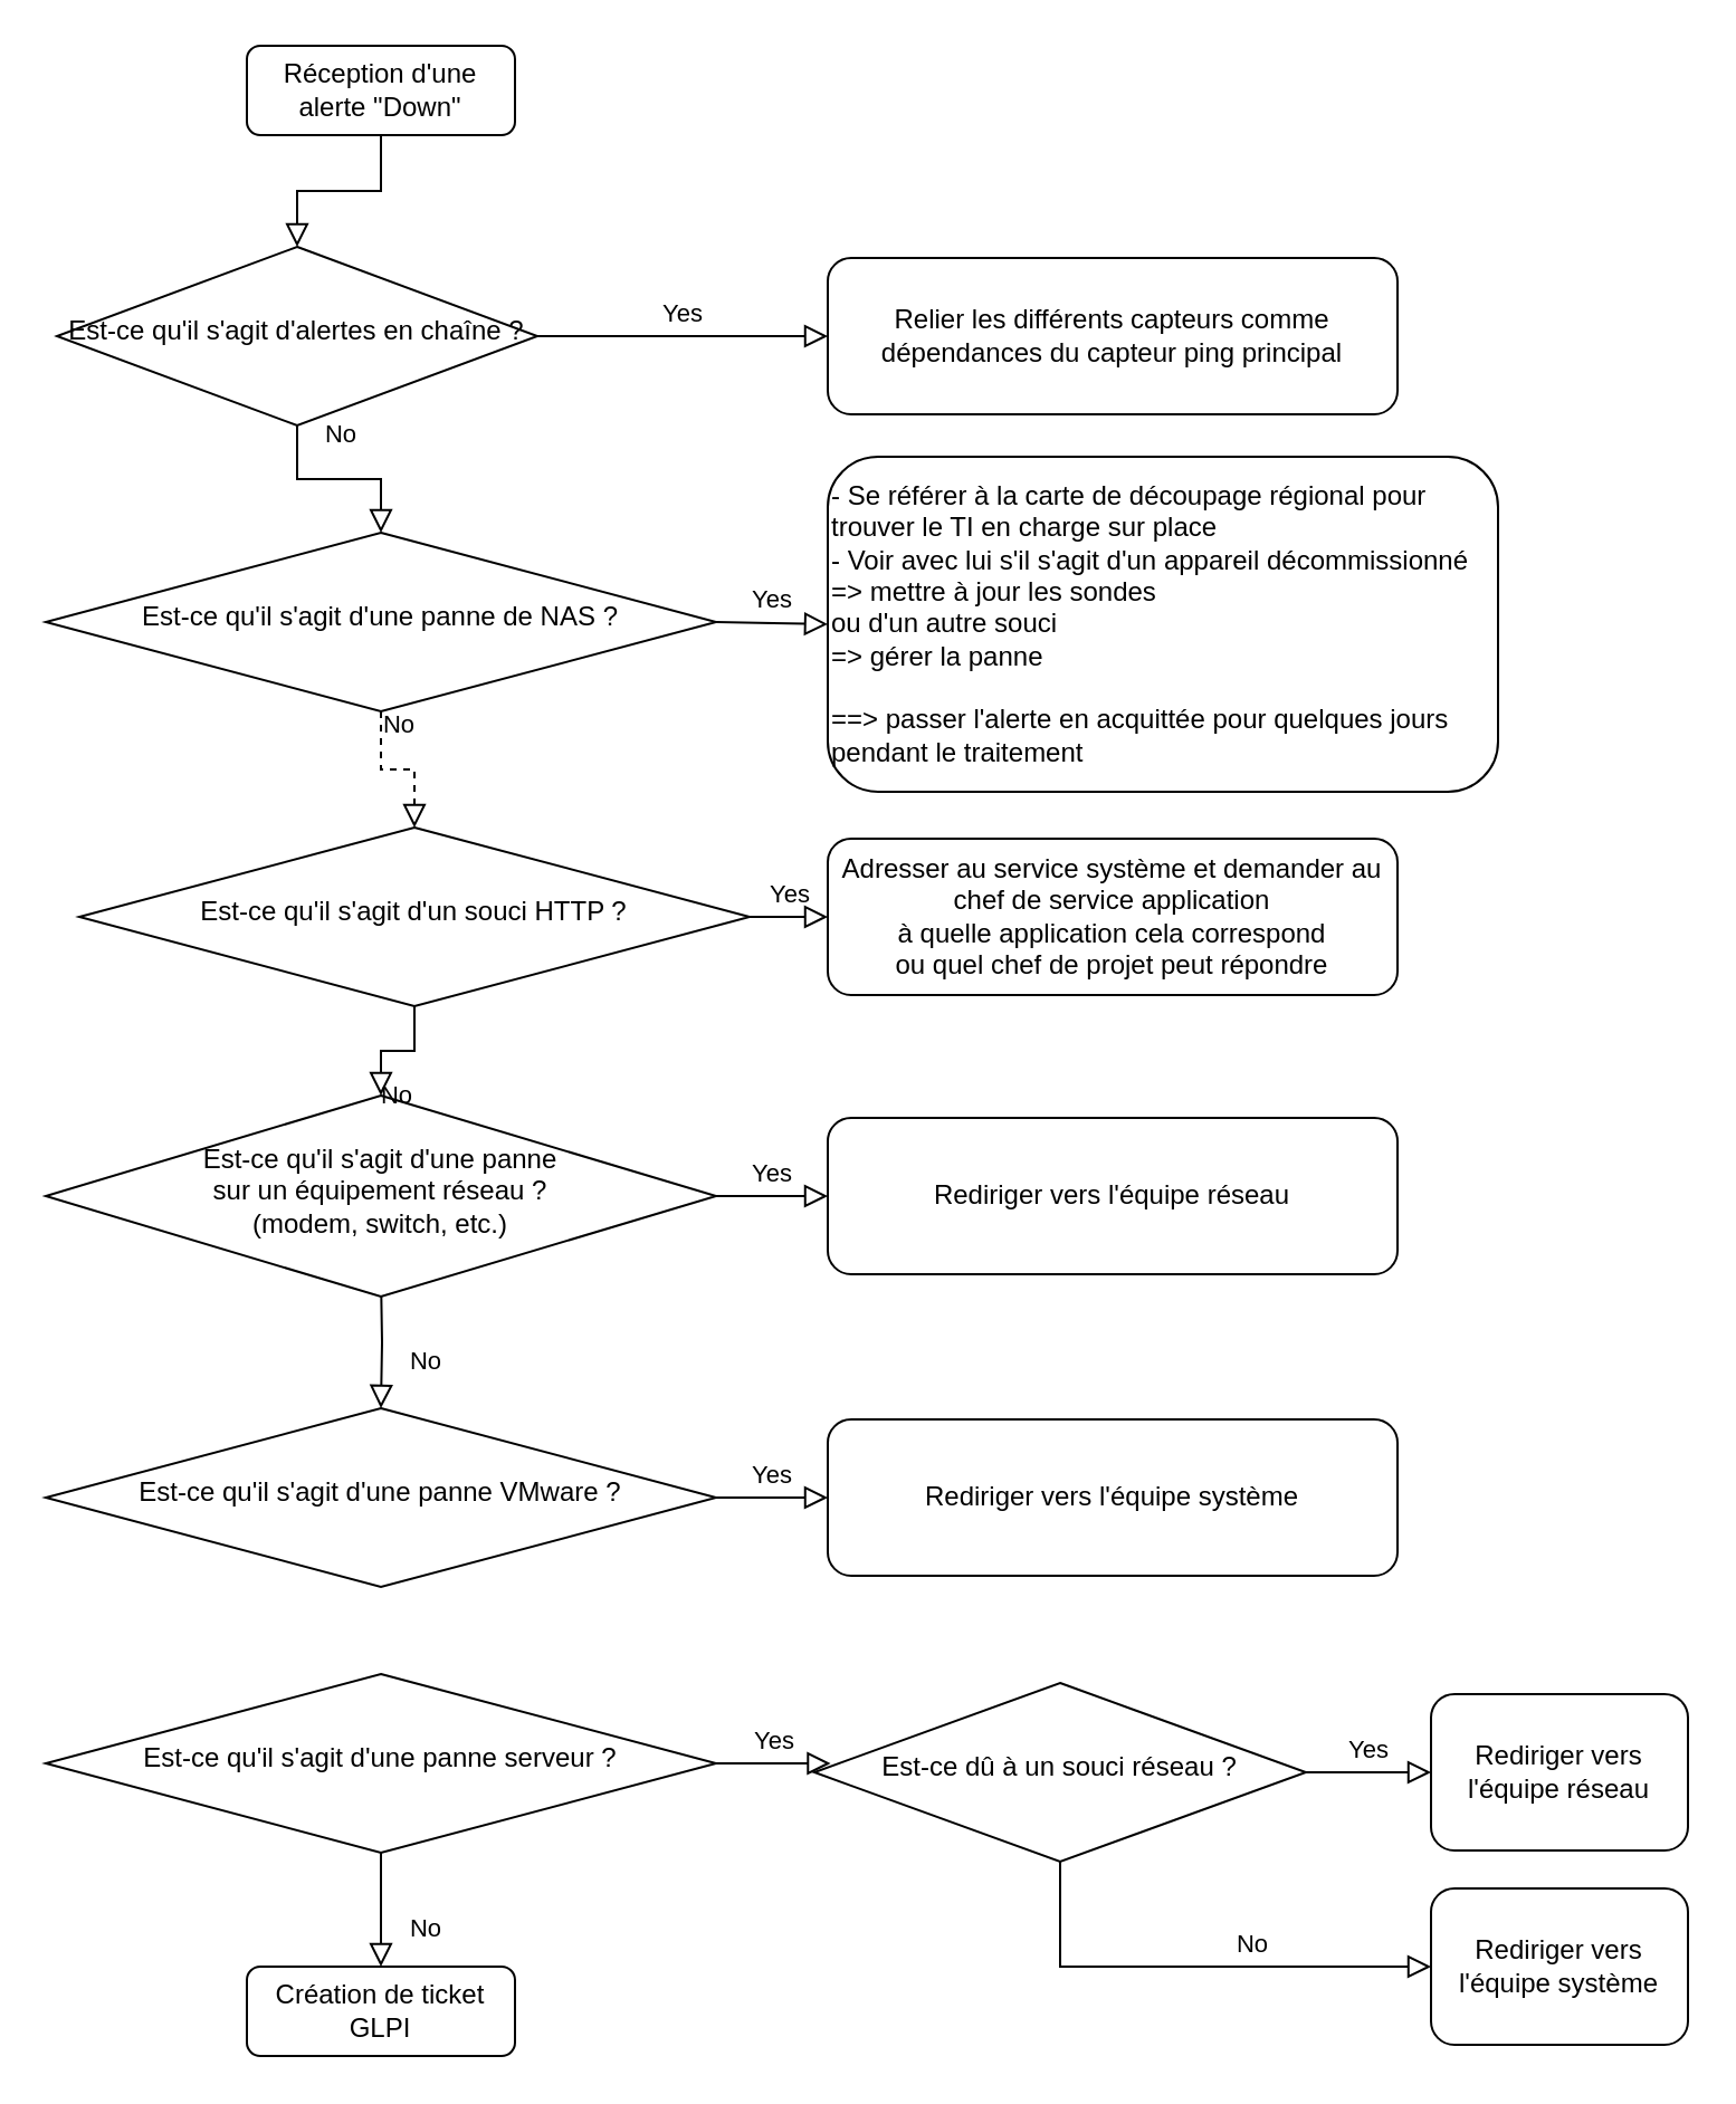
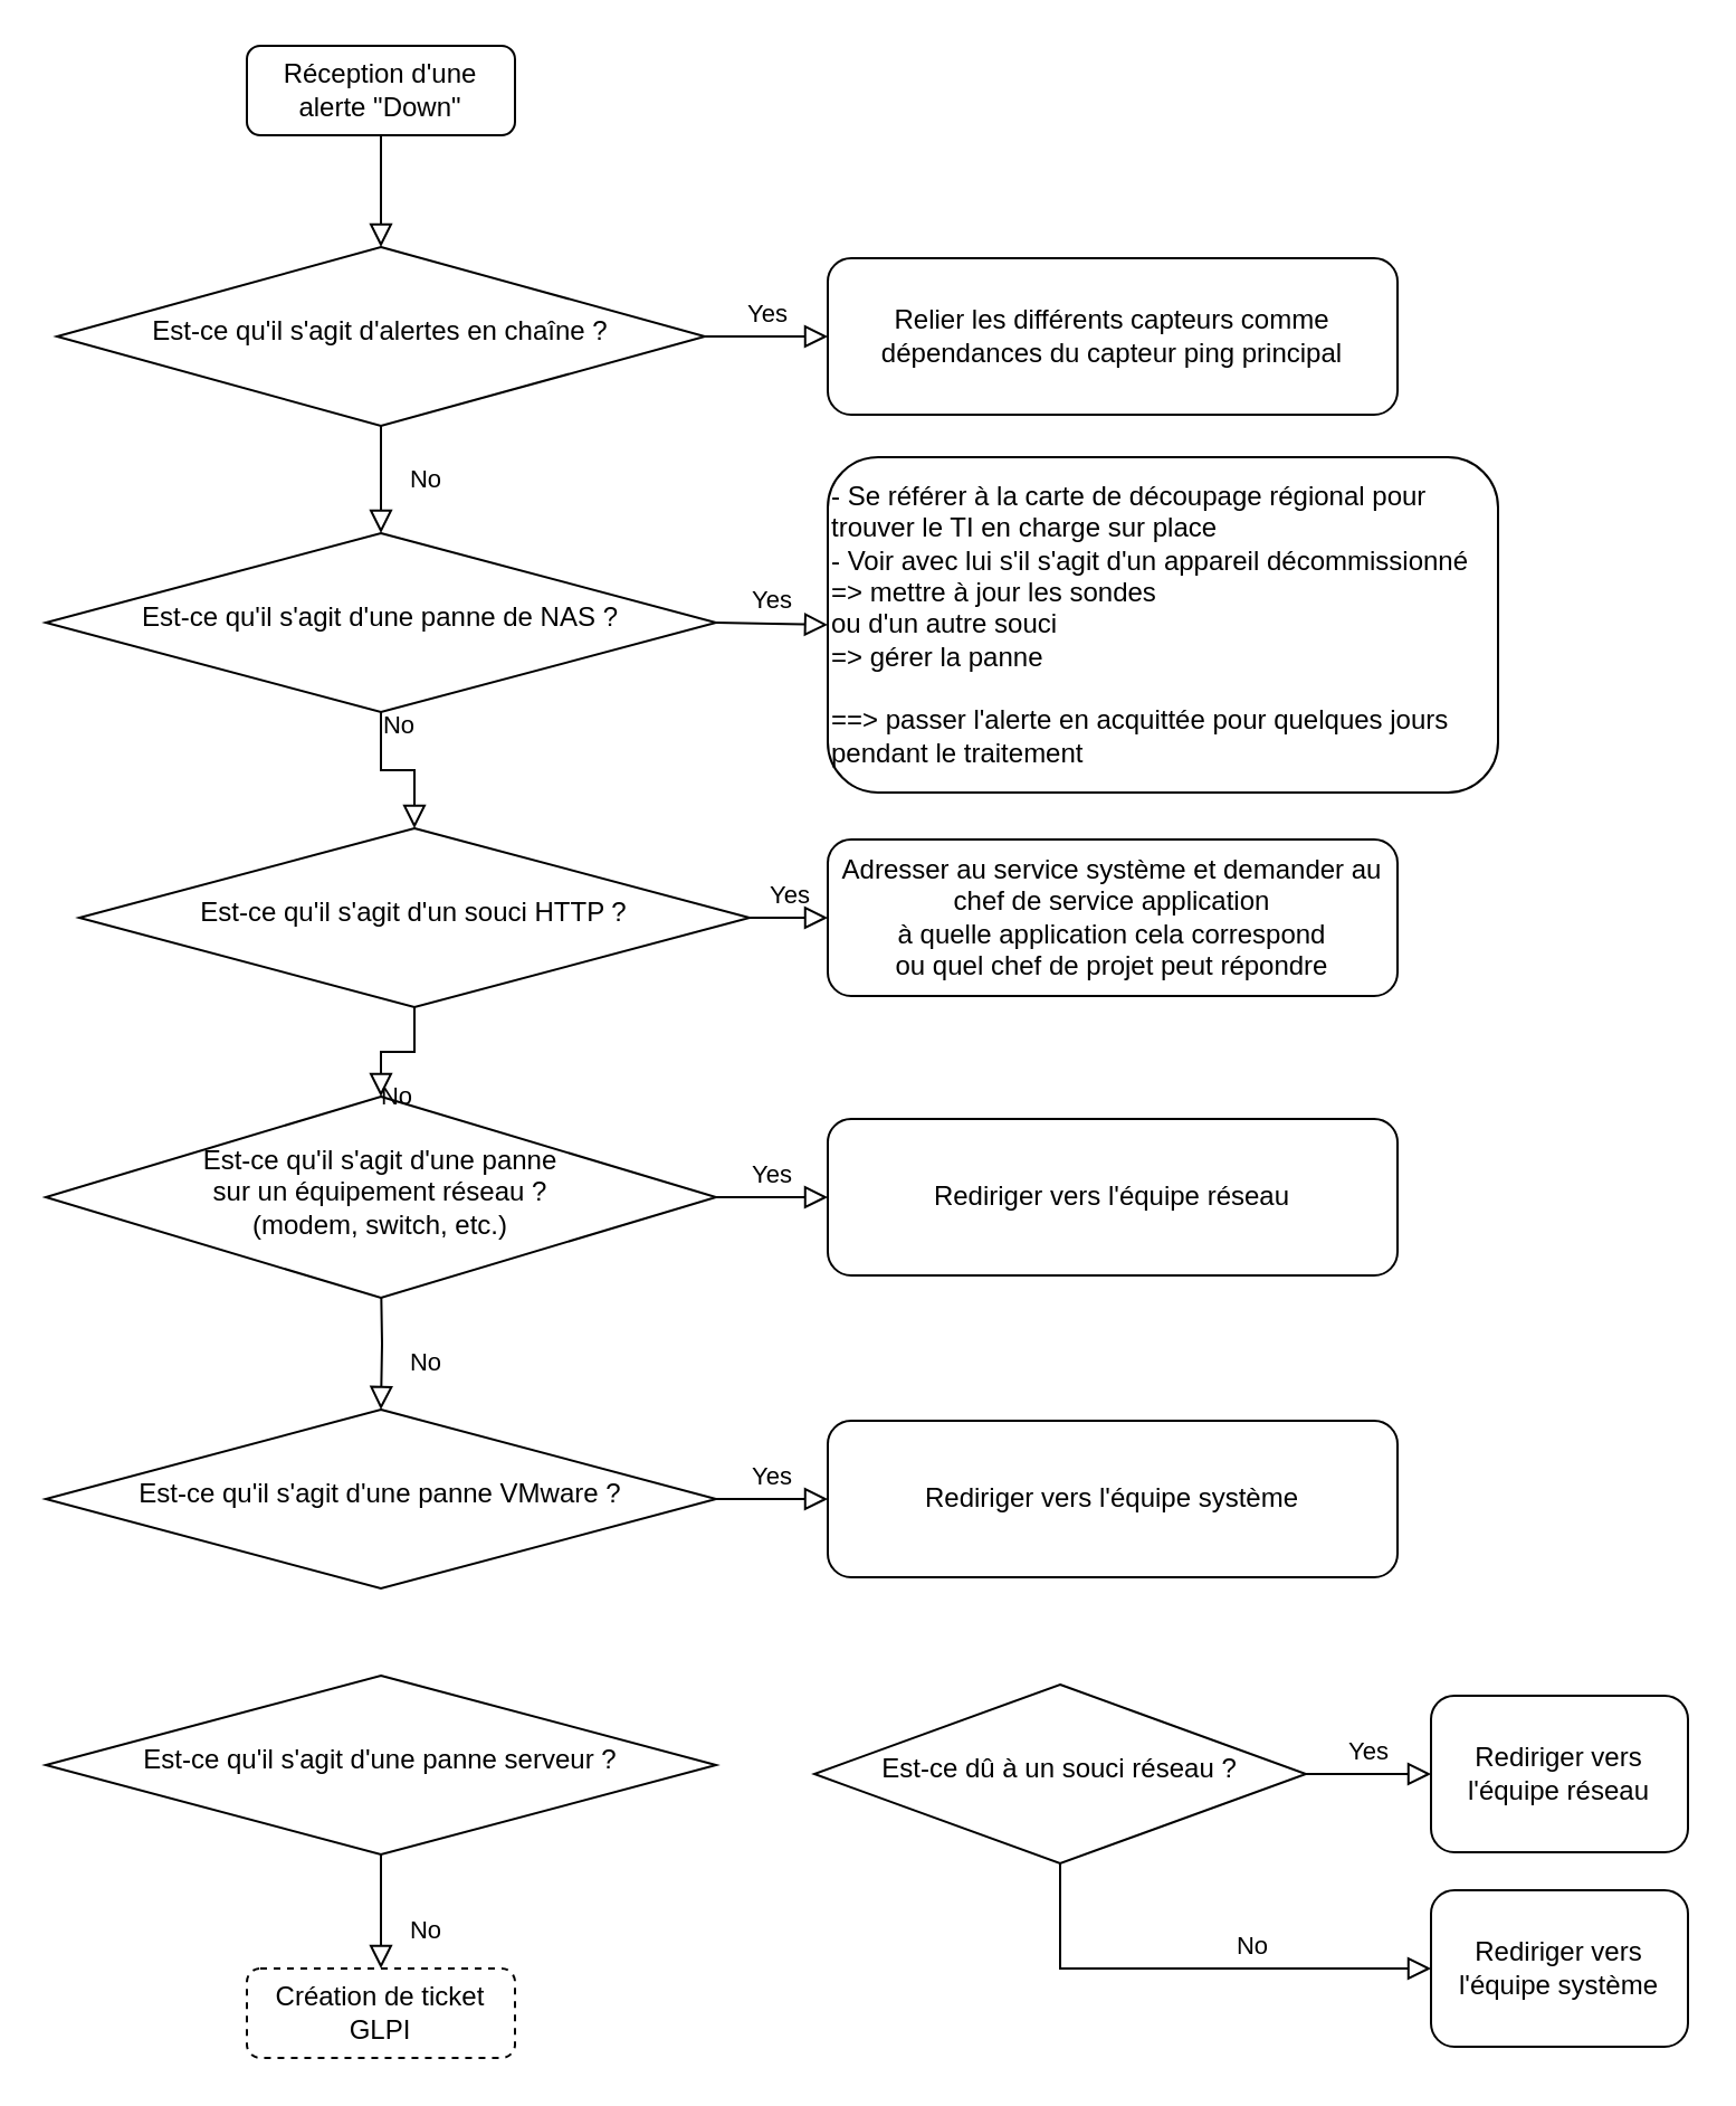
  <mxCell id="0" />
  <mxCell id="1" parent="0" />
  <mxCell id="2" value="" style="rounded=0;html=1;jettySize=auto;orthogonalLoop=1;fontSize=11;endArrow=block;endFill=0;endSize=8;strokeWidth=1;shadow=0;labelBackgroundColor=none;edgeStyle=orthogonalEdgeStyle;" parent="1" source="3" target="6" edge="1"><mxGeometry relative="1" as="geometry" /></mxCell>
  <mxCell id="3" value="Réception d'une&lt;br&gt;alerte &quot;Down&quot;" style="rounded=1;whiteSpace=wrap;html=1;fontSize=12;glass=0;strokeWidth=1;shadow=0;" parent="1" vertex="1"><mxGeometry x="110" y="20" width="120" height="40" as="geometry" /></mxCell>
  <mxCell id="4" value="No" style="rounded=0;html=1;jettySize=auto;orthogonalLoop=1;fontSize=11;endArrow=block;endFill=0;endSize=8;strokeWidth=1;shadow=0;labelBackgroundColor=none;edgeStyle=orthogonalEdgeStyle;" parent="1" source="6" target="10" edge="1"><mxGeometry y="20" relative="1" as="geometry"><mxPoint as="offset" /></mxGeometry></mxCell>
  <mxCell id="5" value="Yes" style="edgeStyle=orthogonalEdgeStyle;rounded=0;html=1;jettySize=auto;orthogonalLoop=1;fontSize=11;endArrow=block;endFill=0;endSize=8;strokeWidth=1;shadow=0;labelBackgroundColor=none;" parent="1" source="6" target="7" edge="1"><mxGeometry y="10" relative="1" as="geometry"><mxPoint as="offset" /></mxGeometry></mxCell>
- <mxCell id="6" value="Est-ce qu'il s'agit d'alertes en chaîne ?" style="rhombus;whiteSpace=wrap;html=1;shadow=0;fontFamily=Helvetica;fontSize=12;align=center;strokeWidth=1;spacing=6;spacingTop=-4;" parent="1" vertex="1"><mxGeometry x="25" y="110" width="215" height="80" as="geometry" /></mxCell>
+ <mxCell id="6" value="Est-ce qu'il s'agit d'alertes en chaîne ?" style="rhombus;whiteSpace=wrap;html=1;shadow=0;fontFamily=Helvetica;fontSize=12;align=center;strokeWidth=1;spacing=6;spacingTop=-4;" parent="1" vertex="1"><mxGeometry x="25" y="110" width="290" height="80" as="geometry" /></mxCell>
  <mxCell id="7" value="Relier les différents capteurs comme dépendances du capteur ping principal" style="rounded=1;whiteSpace=wrap;html=1;fontSize=12;glass=0;strokeWidth=1;shadow=0;" parent="1" vertex="1"><mxGeometry x="370" y="115" width="255" height="70" as="geometry" /></mxCell>
  <mxCell id="8" value="No" style="rounded=0;html=1;jettySize=auto;orthogonalLoop=1;fontSize=11;endArrow=block;endFill=0;endSize=8;strokeWidth=1;shadow=0;labelBackgroundColor=none;edgeStyle=orthogonalEdgeStyle;exitX=0.5;exitY=1;exitDx=0;exitDy=0;" parent="1" source="25" target="11" edge="1"><mxGeometry x="0.333" y="20" relative="1" as="geometry"><mxPoint as="offset" /><mxPoint x="240" y="840" as="sourcePoint" /></mxGeometry></mxCell>
  <mxCell id="9" value="Yes" style="edgeStyle=orthogonalEdgeStyle;rounded=0;html=1;jettySize=auto;orthogonalLoop=1;fontSize=11;endArrow=block;endFill=0;endSize=8;strokeWidth=1;shadow=0;labelBackgroundColor=none;" parent="1" target="12" edge="1"><mxGeometry y="10" relative="1" as="geometry"><mxPoint as="offset" /><mxPoint x="320" y="278" as="sourcePoint" /></mxGeometry></mxCell>
  <mxCell id="10" value="Est-ce qu'il s'agit d'une panne de NAS ?" style="rhombus;whiteSpace=wrap;html=1;shadow=0;fontFamily=Helvetica;fontSize=12;align=center;strokeWidth=1;spacing=6;spacingTop=-4;" parent="1" vertex="1"><mxGeometry x="20" y="238" width="300" height="80" as="geometry" /></mxCell>
- <mxCell id="11" value="Création de ticket GLPI" style="rounded=1;whiteSpace=wrap;html=1;fontSize=12;glass=0;strokeWidth=1;shadow=0;" parent="1" vertex="1"><mxGeometry x="110" y="880" width="120" height="40" as="geometry" /></mxCell>
+ <mxCell id="11" value="Création de ticket GLPI" style="rounded=1;whiteSpace=wrap;html=1;fontSize=12;glass=0;strokeWidth=1;shadow=0;dashed=1;" parent="1" vertex="1"><mxGeometry x="110" y="880" width="120" height="40" as="geometry" /></mxCell>
  <mxCell id="12" value="- Se référer à la carte de découpage régional pour trouver le TI en charge sur place&lt;div&gt;- Voir avec lui s'il s'agit d'un appareil décommissionné&lt;div&gt;=&amp;gt; mettre à jour les sondes&lt;div&gt;ou d'un autre souci&lt;/div&gt;&lt;/div&gt;&lt;div&gt;=&amp;gt; gérer la panne&lt;/div&gt;&lt;div&gt;&lt;br&gt;&lt;/div&gt;&lt;div&gt;==&amp;gt; passer l'alerte en acquittée pour quelques jours pendant le traitement&lt;/div&gt;&lt;/div&gt;" style="rounded=1;whiteSpace=wrap;html=1;fontSize=12;glass=0;strokeWidth=1;shadow=0;align=left;" parent="1" vertex="1"><mxGeometry x="370" y="204" width="300" height="150" as="geometry" /></mxCell>
  <mxCell id="13" value="&lt;div&gt;Est-ce qu'il s'agit d'une panne VMware ?&lt;/div&gt;" style="rhombus;whiteSpace=wrap;html=1;shadow=0;fontFamily=Helvetica;fontSize=12;align=center;strokeWidth=1;spacing=6;spacingTop=-4;" vertex="1" parent="1"><mxGeometry x="20" y="630" width="300" height="80" as="geometry" /></mxCell>
- <mxCell id="14" value="No" style="rounded=0;html=1;jettySize=auto;orthogonalLoop=1;fontSize=11;endArrow=block;endFill=0;endSize=8;strokeWidth=1;shadow=0;labelBackgroundColor=none;edgeStyle=orthogonalEdgeStyle;exitX=0.5;exitY=1;exitDx=0;exitDy=0;entryX=0.5;entryY=0;entryDx=0;entryDy=0;dashed=1;" edge="1" parent="1" source="10" target="17"><mxGeometry y="20" relative="1" as="geometry"><mxPoint as="offset" /><mxPoint x="180" y="317" as="sourcePoint" /><mxPoint x="180" y="357" as="targetPoint" /></mxGeometry></mxCell>
+ <mxCell id="14" value="No" style="rounded=0;html=1;jettySize=auto;orthogonalLoop=1;fontSize=11;endArrow=block;endFill=0;endSize=8;strokeWidth=1;shadow=0;labelBackgroundColor=none;edgeStyle=orthogonalEdgeStyle;exitX=0.5;exitY=1;exitDx=0;exitDy=0;entryX=0.5;entryY=0;entryDx=0;entryDy=0;" edge="1" parent="1" source="10" target="17"><mxGeometry y="20" relative="1" as="geometry"><mxPoint as="offset" /><mxPoint x="180" y="317" as="sourcePoint" /><mxPoint x="180" y="357" as="targetPoint" /></mxGeometry></mxCell>
  <mxCell id="15" value="Rediriger vers l'équipe système" style="rounded=1;whiteSpace=wrap;html=1;fontSize=12;glass=0;strokeWidth=1;shadow=0;" vertex="1" parent="1"><mxGeometry x="370" y="635" width="255" height="70" as="geometry" /></mxCell>
  <mxCell id="16" value="Yes" style="edgeStyle=orthogonalEdgeStyle;rounded=0;html=1;jettySize=auto;orthogonalLoop=1;fontSize=11;endArrow=block;endFill=0;endSize=8;strokeWidth=1;shadow=0;labelBackgroundColor=none;exitX=1;exitY=0.5;exitDx=0;exitDy=0;entryX=0;entryY=0.5;entryDx=0;entryDy=0;" edge="1" parent="1" source="13" target="15"><mxGeometry y="10" relative="1" as="geometry"><mxPoint as="offset" /><mxPoint x="330" y="510" as="sourcePoint" /><mxPoint x="380" y="511" as="targetPoint" /></mxGeometry></mxCell>
  <mxCell id="17" value="&lt;div&gt;Est-ce qu'il s'agit d'un souci HTTP ?&lt;/div&gt;" style="rhombus;whiteSpace=wrap;html=1;shadow=0;fontFamily=Helvetica;fontSize=12;align=center;strokeWidth=1;spacing=6;spacingTop=-4;" vertex="1" parent="1"><mxGeometry x="35" y="370" width="300" height="80" as="geometry" /></mxCell>
  <mxCell id="18" value="Adresser au service système et demander au chef de service application&lt;div&gt;à quelle application cela correspond&lt;/div&gt;&lt;div&gt;ou quel chef de projet peut répondre&lt;/div&gt;" style="rounded=1;whiteSpace=wrap;html=1;fontSize=12;glass=0;strokeWidth=1;shadow=0;" vertex="1" parent="1"><mxGeometry x="370" y="375" width="255" height="70" as="geometry" /></mxCell>
  <mxCell id="19" value="Yes" style="edgeStyle=orthogonalEdgeStyle;rounded=0;html=1;jettySize=auto;orthogonalLoop=1;fontSize=11;endArrow=block;endFill=0;endSize=8;strokeWidth=1;shadow=0;labelBackgroundColor=none;exitX=1;exitY=0.5;exitDx=0;exitDy=0;entryX=0;entryY=0.5;entryDx=0;entryDy=0;" edge="1" parent="1" source="17" target="18"><mxGeometry y="10" relative="1" as="geometry"><mxPoint as="offset" /><mxPoint x="330" y="250" as="sourcePoint" /><mxPoint x="380" y="251" as="targetPoint" /></mxGeometry></mxCell>
  <mxCell id="20" value="No" style="rounded=0;html=1;jettySize=auto;orthogonalLoop=1;fontSize=11;endArrow=block;endFill=0;endSize=8;strokeWidth=1;shadow=0;labelBackgroundColor=none;edgeStyle=orthogonalEdgeStyle;entryX=0.5;entryY=0;entryDx=0;entryDy=0;" edge="1" parent="1" target="13"><mxGeometry x="0.333" y="20" relative="1" as="geometry"><mxPoint as="offset" /><mxPoint x="170" y="570" as="sourcePoint" /><mxPoint x="170" y="600" as="targetPoint" /></mxGeometry></mxCell>
  <mxCell id="21" value="&lt;div&gt;&lt;span style=&quot;background-color: transparent; color: light-dark(rgb(0, 0, 0), rgb(255, 255, 255));&quot;&gt;Est-ce qu'il s'agit d'une panne&lt;/span&gt;&lt;/div&gt;&lt;div&gt;sur un équipement réseau ?&lt;/div&gt;&lt;div&gt;(modem, switch, etc.)&lt;/div&gt;" style="rhombus;whiteSpace=wrap;html=1;shadow=0;fontFamily=Helvetica;fontSize=12;align=center;strokeWidth=1;spacing=6;spacingTop=-4;" vertex="1" parent="1"><mxGeometry x="20" y="490" width="300" height="90" as="geometry" /></mxCell>
  <mxCell id="22" value="Rediriger vers l'équipe réseau" style="rounded=1;whiteSpace=wrap;html=1;fontSize=12;glass=0;strokeWidth=1;shadow=0;" vertex="1" parent="1"><mxGeometry x="370" y="500" width="255" height="70" as="geometry" /></mxCell>
  <mxCell id="23" value="Yes" style="edgeStyle=orthogonalEdgeStyle;rounded=0;html=1;jettySize=auto;orthogonalLoop=1;fontSize=11;endArrow=block;endFill=0;endSize=8;strokeWidth=1;shadow=0;labelBackgroundColor=none;exitX=1;exitY=0.5;exitDx=0;exitDy=0;entryX=0;entryY=0.5;entryDx=0;entryDy=0;" edge="1" parent="1" source="21" target="22"><mxGeometry y="10" relative="1" as="geometry"><mxPoint as="offset" /><mxPoint x="330" y="370" as="sourcePoint" /><mxPoint x="380" y="371" as="targetPoint" /></mxGeometry></mxCell>
  <mxCell id="24" value="No" style="rounded=0;html=1;jettySize=auto;orthogonalLoop=1;fontSize=11;endArrow=block;endFill=0;endSize=8;strokeWidth=1;shadow=0;labelBackgroundColor=none;edgeStyle=orthogonalEdgeStyle;exitX=0.5;exitY=1;exitDx=0;exitDy=0;entryX=0.5;entryY=0;entryDx=0;entryDy=0;" edge="1" parent="1" source="17" target="21"><mxGeometry y="20" relative="1" as="geometry"><mxPoint as="offset" /><mxPoint x="180" y="320" as="sourcePoint" /><mxPoint x="180" y="380" as="targetPoint" /></mxGeometry></mxCell>
  <mxCell id="25" value="&lt;div&gt;Est-ce qu'il s'agit d'une panne serveur ?&lt;/div&gt;" style="rhombus;whiteSpace=wrap;html=1;shadow=0;fontFamily=Helvetica;fontSize=12;align=center;strokeWidth=1;spacing=6;spacingTop=-4;" vertex="1" parent="1"><mxGeometry x="20" y="749" width="300" height="80" as="geometry" /></mxCell>
  <mxCell id="26" value="Rediriger vers l'équipe réseau" style="rounded=1;whiteSpace=wrap;html=1;fontSize=12;glass=0;strokeWidth=1;shadow=0;" vertex="1" parent="1"><mxGeometry x="640" y="758" width="115" height="70" as="geometry" /></mxCell>
- <mxCell id="27" value="Yes" style="edgeStyle=orthogonalEdgeStyle;rounded=0;html=1;jettySize=auto;orthogonalLoop=1;fontSize=11;endArrow=block;endFill=0;endSize=8;strokeWidth=1;shadow=0;labelBackgroundColor=none;exitX=1;exitY=0.5;exitDx=0;exitDy=0;entryX=0.033;entryY=0.45;entryDx=0;entryDy=0;entryPerimeter=0;" edge="1" parent="1" source="25" target="28"><mxGeometry y="10" relative="1" as="geometry"><mxPoint as="offset" /><mxPoint x="330" y="629" as="sourcePoint" /><mxPoint x="380" y="630" as="targetPoint" /></mxGeometry></mxCell>
  <mxCell id="28" value="&lt;div&gt;Est-ce dû à un souci réseau ?&lt;/div&gt;" style="rhombus;whiteSpace=wrap;html=1;shadow=0;fontFamily=Helvetica;fontSize=12;align=center;strokeWidth=1;spacing=6;spacingTop=-4;" vertex="1" parent="1"><mxGeometry x="364" y="753" width="220" height="80" as="geometry" /></mxCell>
  <mxCell id="29" value="Yes" style="edgeStyle=orthogonalEdgeStyle;rounded=0;html=1;jettySize=auto;orthogonalLoop=1;fontSize=11;endArrow=block;endFill=0;endSize=8;strokeWidth=1;shadow=0;labelBackgroundColor=none;exitX=1;exitY=0.5;exitDx=0;exitDy=0;entryX=0;entryY=0.5;entryDx=0;entryDy=0;" edge="1" parent="1" source="28" target="26"><mxGeometry y="10" relative="1" as="geometry"><mxPoint as="offset" /><mxPoint x="330" y="799" as="sourcePoint" /><mxPoint x="540" y="1000" as="targetPoint" /></mxGeometry></mxCell>
  <mxCell id="30" value="No" style="rounded=0;html=1;jettySize=auto;orthogonalLoop=1;fontSize=11;endArrow=block;endFill=0;endSize=8;strokeWidth=1;shadow=0;labelBackgroundColor=none;edgeStyle=orthogonalEdgeStyle;exitX=0.5;exitY=1;exitDx=0;exitDy=0;entryX=0;entryY=0.5;entryDx=0;entryDy=0;" edge="1" parent="1" source="28" target="31"><mxGeometry x="0.249" y="10" relative="1" as="geometry"><mxPoint as="offset" /><mxPoint x="474" y="839" as="sourcePoint" /><mxPoint x="540" y="910" as="targetPoint" /></mxGeometry></mxCell>
  <mxCell id="31" value="Rediriger vers l'équipe système" style="rounded=1;whiteSpace=wrap;html=1;fontSize=12;glass=0;strokeWidth=1;shadow=0;" vertex="1" parent="1"><mxGeometry x="640" y="845" width="115" height="70" as="geometry" /></mxCell>
